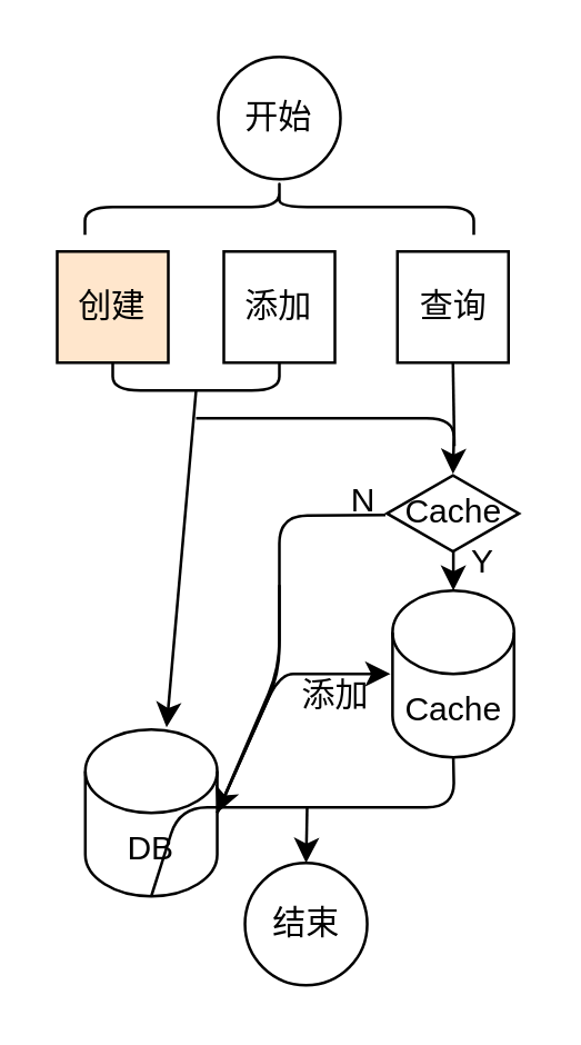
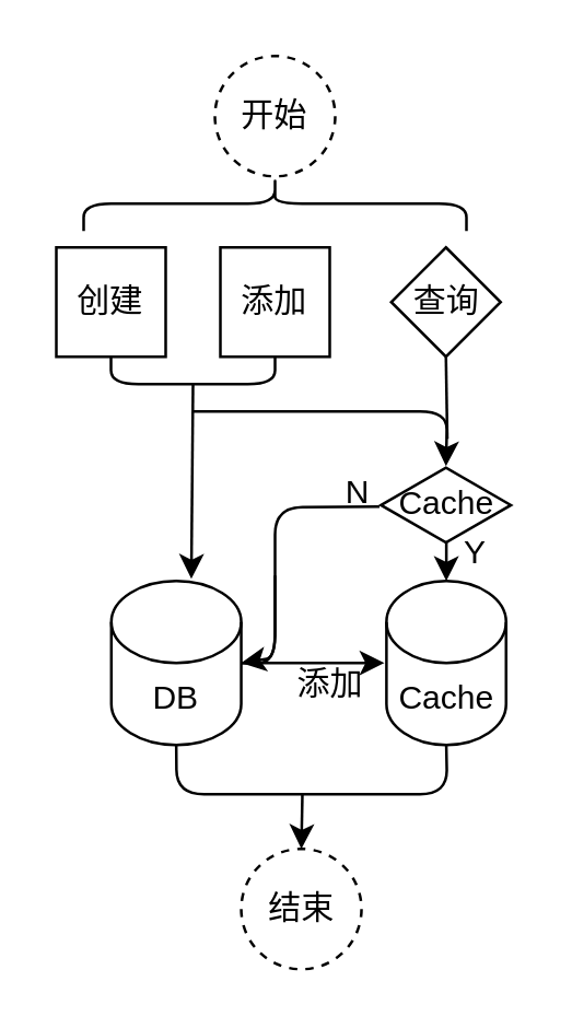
  <mxCell id="0" />
  <mxCell id="1" parent="0" />
- <mxCell id="2" value="开始" style="ellipse;whiteSpace=wrap;html=1;aspect=fixed;" vertex="1" parent="1"><mxGeometry x="78" y="20" width="44" height="44" as="geometry" /></mxCell>
- <mxCell id="3" value="结束" style="ellipse;whiteSpace=wrap;html=1;aspect=fixed;" vertex="1" parent="1"><mxGeometry x="87.62" y="310" width="44" height="44" as="geometry" /></mxCell>
- <mxCell id="4" value="创建" style="rounded=0;whiteSpace=wrap;html=1;fillColor=#ffe6cc;" vertex="1" parent="1"><mxGeometry x="20" y="90" width="40" height="40" as="geometry" /></mxCell>
+ <mxCell id="2" value="开始" style="ellipse;whiteSpace=wrap;html=1;aspect=fixed;dashed=1;" vertex="1" parent="1"><mxGeometry x="78" y="20" width="44" height="44" as="geometry" /></mxCell>
+ <mxCell id="3" value="结束" style="ellipse;whiteSpace=wrap;html=1;aspect=fixed;dashed=1;" vertex="1" parent="1"><mxGeometry x="87.62" y="310" width="44" height="44" as="geometry" /></mxCell>
+ <mxCell id="4" value="创建" style="rounded=0;whiteSpace=wrap;html=1;" vertex="1" parent="1"><mxGeometry x="20" y="90" width="40" height="40" as="geometry" /></mxCell>
  <mxCell id="5" value="添加" style="rounded=0;whiteSpace=wrap;html=1;" vertex="1" parent="1"><mxGeometry x="80" y="90" width="40" height="40" as="geometry" /></mxCell>
- <mxCell id="6" value="查询" style="rounded=0;whiteSpace=wrap;html=1;" vertex="1" parent="1"><mxGeometry x="142.5" y="90" width="40" height="40" as="geometry" /></mxCell>
+ <mxCell id="6" value="查询" style="rhombus;whiteSpace=wrap;html=1;" vertex="1" parent="1"><mxGeometry x="142.5" y="90" width="40" height="40" as="geometry" /></mxCell>
  <mxCell id="7" value="" style="shape=curlyBracket;whiteSpace=wrap;html=1;rounded=1;flipH=1;direction=south;" vertex="1" parent="1"><mxGeometry x="30" y="64" width="140" height="20" as="geometry" /></mxCell>
  <mxCell id="8" value="Cache" style="html=1;whiteSpace=wrap;aspect=fixed;shape=isoRectangle;" vertex="1" parent="1"><mxGeometry x="138.76" y="170" width="47.5" height="28.5" as="geometry" /></mxCell>
  <mxCell id="9" value="Cache" style="shape=cylinder3;whiteSpace=wrap;html=1;boundedLbl=1;backgroundOutline=1;size=15;" vertex="1" parent="1"><mxGeometry x="140.75" y="212" width="43.75" height="60" as="geometry" /></mxCell>
- <mxCell id="10" value="DB" style="shape=cylinder3;whiteSpace=wrap;html=1;boundedLbl=1;backgroundOutline=1;size=15;" vertex="1" parent="1"><mxGeometry x="30.12" y="262" width="47.5" height="60" as="geometry" /></mxCell>
+ <mxCell id="10" value="DB" style="shape=cylinder3;whiteSpace=wrap;html=1;boundedLbl=1;backgroundOutline=1;size=15;" vertex="1" parent="1"><mxGeometry x="40.12" y="212" width="47.5" height="60" as="geometry" /></mxCell>
  <mxCell id="11" value="" style="endArrow=none;html=1;exitX=0.5;exitY=1;exitDx=0;exitDy=0;entryX=0.5;entryY=1;entryDx=0;entryDy=0;" edge="1" parent="1" source="4" target="5"><mxGeometry width="50" height="50" relative="1" as="geometry"><mxPoint x="100" y="210" as="sourcePoint" /><mxPoint x="150" y="160" as="targetPoint" /><Array as="points"><mxPoint x="40" y="140" /><mxPoint x="100" y="140" /></Array></mxGeometry></mxCell>
  <mxCell id="12" value="" style="endArrow=classic;html=1;entryX=0.616;entryY=-0.013;entryDx=0;entryDy=0;entryPerimeter=0;" edge="1" parent="1" target="10"><mxGeometry width="50" height="50" relative="1" as="geometry"><mxPoint x="70" y="140" as="sourcePoint" /><mxPoint x="150" y="160" as="targetPoint" /></mxGeometry></mxCell>
  <mxCell id="13" value="" style="endArrow=classic;html=1;entryX=0.5;entryY=0;entryDx=0;entryDy=0;entryPerimeter=0;" edge="1" parent="1" target="8"><mxGeometry width="50" height="50" relative="1" as="geometry"><mxPoint x="70" y="150" as="sourcePoint" /><mxPoint x="130" y="171" as="targetPoint" /><Array as="points"><mxPoint x="163" y="150" /></Array></mxGeometry></mxCell>
  <mxCell id="14" value="" style="endArrow=none;html=1;entryX=0.5;entryY=1;entryDx=0;entryDy=0;" edge="1" parent="1" target="6"><mxGeometry width="50" height="50" relative="1" as="geometry"><mxPoint x="163" y="160" as="sourcePoint" /><mxPoint x="150" y="130" as="targetPoint" /></mxGeometry></mxCell>
  <mxCell id="15" value="" style="endArrow=none;html=1;entryX=1;entryY=0.5;entryDx=0;entryDy=0;entryPerimeter=0;exitX=-0.012;exitY=0.52;exitDx=0;exitDy=0;exitPerimeter=0;" edge="1" parent="1" source="8" target="10"><mxGeometry width="50" height="50" relative="1" as="geometry"><mxPoint x="130" y="190" as="sourcePoint" /><mxPoint x="100" y="230" as="targetPoint" /><Array as="points"><mxPoint x="100" y="185" /><mxPoint x="100" y="242" /></Array></mxGeometry></mxCell>
  <mxCell id="16" value="N" style="text;html=1;align=center;verticalAlign=middle;resizable=0;points=[];autosize=1;strokeColor=none;fillColor=none;" vertex="1" parent="1"><mxGeometry x="120" y="170" width="20" height="20" as="geometry" /></mxCell>
  <mxCell id="17" value="" style="endArrow=classic;html=1;exitX=0.503;exitY=0.963;exitDx=0;exitDy=0;exitPerimeter=0;entryX=0.5;entryY=0;entryDx=0;entryDy=0;entryPerimeter=0;" edge="1" parent="1" source="8" target="9"><mxGeometry width="50" height="50" relative="1" as="geometry"><mxPoint x="150" y="250" as="sourcePoint" /><mxPoint x="163" y="210" as="targetPoint" /></mxGeometry></mxCell>
  <mxCell id="18" value="Y" style="text;html=1;align=center;verticalAlign=middle;resizable=0;points=[];autosize=1;strokeColor=none;fillColor=none;" vertex="1" parent="1"><mxGeometry x="162.5" y="192" width="20" height="20" as="geometry" /></mxCell>
  <mxCell id="19" value="" style="endArrow=classic;html=1;exitX=1;exitY=0.5;exitDx=0;exitDy=0;exitPerimeter=0;" edge="1" parent="1" source="10"><mxGeometry width="50" height="50" relative="1" as="geometry"><mxPoint x="150" y="250" as="sourcePoint" /><mxPoint x="140" y="242" as="targetPoint" /><Array as="points"><mxPoint x="100" y="242" /><mxPoint x="110" y="242" /></Array></mxGeometry></mxCell>
  <mxCell id="20" value="添加" style="text;html=1;align=center;verticalAlign=middle;resizable=0;points=[];autosize=1;strokeColor=none;fillColor=none;" vertex="1" parent="1"><mxGeometry x="100" y="240" width="40" height="20" as="geometry" /></mxCell>
  <mxCell id="21" value="" style="endArrow=classic;html=1;entryX=1;entryY=0.5;entryDx=0;entryDy=0;entryPerimeter=0;" edge="1" parent="1" target="10"><mxGeometry width="50" height="50" relative="1" as="geometry"><mxPoint x="100" y="210" as="sourcePoint" /><mxPoint x="90" y="240" as="targetPoint" /><Array as="points"><mxPoint x="100" y="240" /></Array></mxGeometry></mxCell>
  <mxCell id="22" value="" style="endArrow=none;html=1;exitX=0.5;exitY=1;exitDx=0;exitDy=0;exitPerimeter=0;entryX=0.5;entryY=1;entryDx=0;entryDy=0;entryPerimeter=0;" edge="1" parent="1" source="10" target="9"><mxGeometry width="50" height="50" relative="1" as="geometry"><mxPoint x="150" y="370" as="sourcePoint" /><mxPoint x="200" y="320" as="targetPoint" /><Array as="points"><mxPoint x="64" y="290" /><mxPoint x="163" y="290" /></Array></mxGeometry></mxCell>
  <mxCell id="23" value="" style="endArrow=classic;html=1;" edge="1" parent="1" target="3"><mxGeometry width="50" height="50" relative="1" as="geometry"><mxPoint x="110" y="290" as="sourcePoint" /><mxPoint x="200" y="320" as="targetPoint" /></mxGeometry></mxCell>
